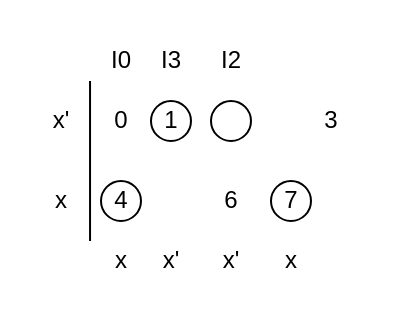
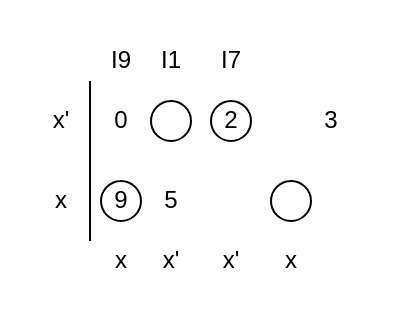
  <mxCell id="0" />
  <mxCell id="1" parent="0" />
  <mxCell id="2" value="" style="ellipse;whiteSpace=wrap;html=1;aspect=fixed;" vertex="1" parent="1"><mxGeometry x="135" y="90" width="20" height="20" as="geometry" /></mxCell>
  <mxCell id="3" value="" style="ellipse;whiteSpace=wrap;html=1;aspect=fixed;" vertex="1" parent="1"><mxGeometry x="105" y="50" width="20" height="20" as="geometry" /></mxCell>
  <mxCell id="4" value="" style="ellipse;whiteSpace=wrap;html=1;aspect=fixed;" vertex="1" parent="1"><mxGeometry x="50" y="90" width="20" height="20" as="geometry" /></mxCell>
  <mxCell id="5" value="" style="ellipse;whiteSpace=wrap;html=1;aspect=fixed;" vertex="1" parent="1"><mxGeometry x="75" y="50" width="20" height="20" as="geometry" /></mxCell>
  <mxCell id="6" value="" style="endArrow=none;html=1;" edge="1" parent="1"><mxGeometry width="50" height="50" relative="1" as="geometry"><mxPoint x="44.52" y="120" as="sourcePoint" /><mxPoint x="44.52" y="40" as="targetPoint" /></mxGeometry></mxCell>
- <mxCell id="7" value="I0" style="text;html=1;align=center;verticalAlign=middle;resizable=0;points=[];autosize=1;" vertex="1" parent="1"><mxGeometry x="45" y="20" width="30" height="20" as="geometry" /></mxCell>
- <mxCell id="8" value="I3" style="text;html=1;align=center;verticalAlign=middle;resizable=0;points=[];autosize=1;" vertex="1" parent="1"><mxGeometry x="70" y="20" width="30" height="20" as="geometry" /></mxCell>
- <mxCell id="9" value="I2" style="text;html=1;align=center;verticalAlign=middle;resizable=0;points=[];autosize=1;" vertex="1" parent="1"><mxGeometry x="100" y="20" width="30" height="20" as="geometry" /></mxCell>
+ <mxCell id="7" value="I9" style="text;html=1;align=center;verticalAlign=middle;resizable=0;points=[];autosize=1;" vertex="1" parent="1"><mxGeometry x="45" y="20" width="30" height="20" as="geometry" /></mxCell>
+ <mxCell id="8" value="I1" style="text;html=1;align=center;verticalAlign=middle;resizable=0;points=[];autosize=1;" vertex="1" parent="1"><mxGeometry x="70" y="20" width="30" height="20" as="geometry" /></mxCell>
+ <mxCell id="9" value="I7" style="text;html=1;align=center;verticalAlign=middle;resizable=0;points=[];autosize=1;" vertex="1" parent="1"><mxGeometry x="100" y="20" width="30" height="20" as="geometry" /></mxCell>
  <mxCell id="10" value="x'" style="text;html=1;align=center;verticalAlign=middle;resizable=0;points=[];autosize=1;" vertex="1" parent="1"><mxGeometry x="20" y="50" width="20" height="20" as="geometry" /></mxCell>
  <mxCell id="11" value="x" style="text;html=1;align=center;verticalAlign=middle;resizable=0;points=[];autosize=1;" vertex="1" parent="1"><mxGeometry x="20" y="90" width="20" height="20" as="geometry" /></mxCell>
- <mxCell id="12" value="1" style="text;html=1;align=center;verticalAlign=middle;resizable=0;points=[];autosize=1;" vertex="1" parent="1"><mxGeometry x="75" y="50" width="20" height="20" as="geometry" /></mxCell>
+ <mxCell id="13" value="2" style="text;html=1;align=center;verticalAlign=middle;resizable=0;points=[];autosize=1;" vertex="1" parent="1"><mxGeometry x="105" y="50" width="20" height="20" as="geometry" /></mxCell>
  <mxCell id="14" value="3" style="text;html=1;align=center;verticalAlign=middle;resizable=0;points=[];autosize=1;" vertex="1" parent="1"><mxGeometry x="155" y="50" width="20" height="20" as="geometry" /></mxCell>
- <mxCell id="15" value="4" style="text;html=1;align=center;verticalAlign=middle;resizable=0;points=[];autosize=1;" vertex="1" parent="1"><mxGeometry x="50" y="90" width="20" height="20" as="geometry" /></mxCell>
- <mxCell id="16" value="6" style="text;html=1;align=center;verticalAlign=middle;resizable=0;points=[];autosize=1;" vertex="1" parent="1"><mxGeometry x="105" y="90" width="20" height="20" as="geometry" /></mxCell>
- <mxCell id="17" value="7" style="text;html=1;align=center;verticalAlign=middle;resizable=0;points=[];autosize=1;" vertex="1" parent="1"><mxGeometry x="135" y="90" width="20" height="20" as="geometry" /></mxCell>
+ <mxCell id="15" value="9" style="text;html=1;align=center;verticalAlign=middle;resizable=0;points=[];autosize=1;" vertex="1" parent="1"><mxGeometry x="50" y="90" width="20" height="20" as="geometry" /></mxCell>
  <mxCell id="18" value="0" style="text;html=1;align=center;verticalAlign=middle;resizable=0;points=[];autosize=1;" vertex="1" parent="1"><mxGeometry x="50" y="50" width="20" height="20" as="geometry" /></mxCell>
  <mxCell id="19" value="x" style="text;html=1;align=center;verticalAlign=middle;resizable=0;points=[];autosize=1;" vertex="1" parent="1"><mxGeometry x="50" y="120" width="20" height="20" as="geometry" /></mxCell>
  <mxCell id="20" value="x'" style="text;html=1;align=center;verticalAlign=middle;resizable=0;points=[];autosize=1;" vertex="1" parent="1"><mxGeometry x="75" y="120" width="20" height="20" as="geometry" /></mxCell>
  <mxCell id="21" value="x" style="text;html=1;align=center;verticalAlign=middle;resizable=0;points=[];autosize=1;" vertex="1" parent="1"><mxGeometry x="135" y="120" width="20" height="20" as="geometry" /></mxCell>
  <mxCell id="22" value="x'" style="text;html=1;align=center;verticalAlign=middle;resizable=0;points=[];autosize=1;" vertex="1" parent="1"><mxGeometry x="105" y="120" width="20" height="20" as="geometry" /></mxCell>
+ <mxCell id="23" value="5" style="text;html=1;align=center;verticalAlign=middle;resizable=0;points=[];autosize=1;" vertex="1" parent="1"><mxGeometry x="75" y="90" width="20" height="20" as="geometry" /></mxCell>
